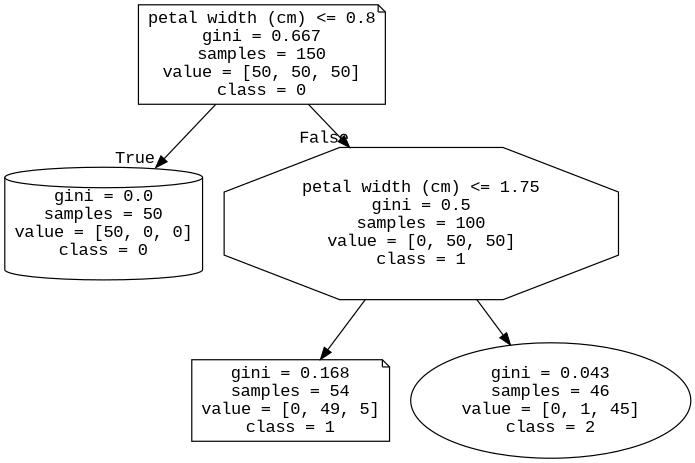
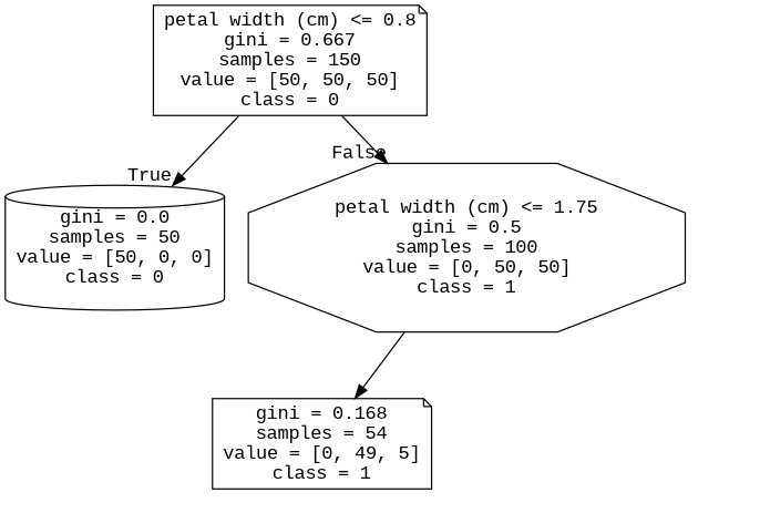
  digraph {
    fontname="Liberation Mono"
    node [shape=note fontname="Liberation Mono"]
    edge [fontname="Liberation Mono"]
    n1 [label="petal width (cm) <= 0.8\ngini = 0.667\nsamples = 150\nvalue = [50, 50, 50]\nclass = 0"]
    n2 [label="gini = 0.0\nsamples = 50\nvalue = [50, 0, 0]\nclass = 0" shape=cylinder]
    n3 [label="petal width (cm) <= 1.75\ngini = 0.5\nsamples = 100\nvalue = [0, 50, 50]\nclass = 1" shape=octagon]
    n4 [label="gini = 0.168\nsamples = 54\nvalue = [0, 49, 5]\nclass = 1"]
-   n5 [label="gini = 0.043\nsamples = 46\nvalue = [0, 1, 45]\nclass = 2" shape=ellipse]
    n1 -> n2 [headlabel=True labelangle=45 labeldistance=2.5]
    n1 -> n3 [headlabel=False labelangle=-45 labeldistance=2.5]
    n3 -> n4
-   n3 -> n5
  }
